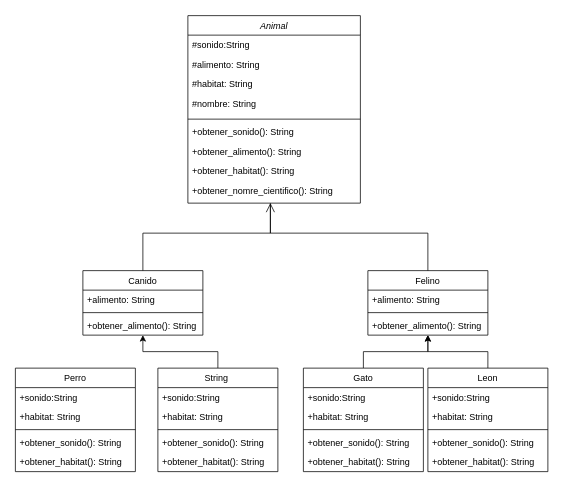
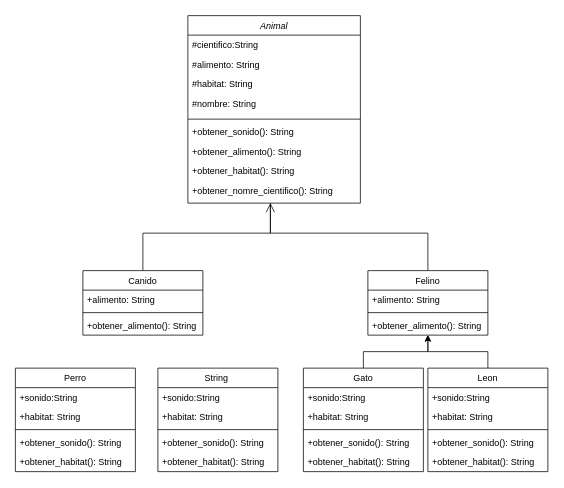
  <mxCell id="0" />
  <mxCell id="1" parent="0" />
  <mxCell id="2" value="" style="group" vertex="1" connectable="0" parent="1"><mxGeometry x="20" y="20" width="710" height="608" as="geometry" /></mxCell>
  <mxCell id="3" value="Animal" style="swimlane;fontStyle=2;align=center;verticalAlign=top;childLayout=stackLayout;horizontal=1;startSize=26;horizontalStack=0;resizeParent=1;resizeLast=0;collapsible=1;marginBottom=0;rounded=0;shadow=0;strokeWidth=1;" parent="2" vertex="1"><mxGeometry x="230" width="230" height="250" as="geometry"><mxRectangle x="230" y="140" width="160" height="26" as="alternateBounds" /></mxGeometry></mxCell>
- <mxCell id="4" value="#sonido:String " style="text;align=left;verticalAlign=top;spacingLeft=4;spacingRight=4;overflow=hidden;rotatable=0;points=[[0,0.5],[1,0.5]];portConstraint=eastwest;" parent="3" vertex="1"><mxGeometry y="26" width="230" height="26" as="geometry" /></mxCell>
+ <mxCell id="4" value="#cientifico:String " style="text;align=left;verticalAlign=top;spacingLeft=4;spacingRight=4;overflow=hidden;rotatable=0;points=[[0,0.5],[1,0.5]];portConstraint=eastwest;" parent="3" vertex="1"><mxGeometry y="26" width="230" height="26" as="geometry" /></mxCell>
  <mxCell id="5" value="#alimento: String" style="text;align=left;verticalAlign=top;spacingLeft=4;spacingRight=4;overflow=hidden;rotatable=0;points=[[0,0.5],[1,0.5]];portConstraint=eastwest;rounded=0;shadow=0;html=0;" parent="3" vertex="1"><mxGeometry y="52" width="230" height="26" as="geometry" /></mxCell>
  <mxCell id="6" value="#habitat: String" style="text;align=left;verticalAlign=top;spacingLeft=4;spacingRight=4;overflow=hidden;rotatable=0;points=[[0,0.5],[1,0.5]];portConstraint=eastwest;rounded=0;shadow=0;html=0;" parent="3" vertex="1"><mxGeometry y="78" width="230" height="26" as="geometry" /></mxCell>
  <mxCell id="7" value="#nombre: String" style="text;align=left;verticalAlign=top;spacingLeft=4;spacingRight=4;overflow=hidden;rotatable=0;points=[[0,0.5],[1,0.5]];portConstraint=eastwest;" parent="3" vertex="1"><mxGeometry y="104" width="230" height="30" as="geometry" /></mxCell>
  <mxCell id="8" value="" style="line;html=1;strokeWidth=1;align=left;verticalAlign=middle;spacingTop=-1;spacingLeft=3;spacingRight=3;rotatable=0;labelPosition=right;points=[];portConstraint=eastwest;" parent="3" vertex="1"><mxGeometry y="134" width="230" height="8" as="geometry" /></mxCell>
  <mxCell id="9" value="+obtener_sonido(): String" style="text;align=left;verticalAlign=top;spacingLeft=4;spacingRight=4;overflow=hidden;rotatable=0;points=[[0,0.5],[1,0.5]];portConstraint=eastwest;fontStyle=0" vertex="1" parent="3"><mxGeometry y="142" width="230" height="26" as="geometry" /></mxCell>
  <mxCell id="10" value="+obtener_alimento(): String" style="text;align=left;verticalAlign=top;spacingLeft=4;spacingRight=4;overflow=hidden;rotatable=0;points=[[0,0.5],[1,0.5]];portConstraint=eastwest;fontStyle=0" vertex="1" parent="3"><mxGeometry y="168" width="230" height="26" as="geometry" /></mxCell>
  <mxCell id="11" value="+obtener_habitat(): String" style="text;align=left;verticalAlign=top;spacingLeft=4;spacingRight=4;overflow=hidden;rotatable=0;points=[[0,0.5],[1,0.5]];portConstraint=eastwest;fontStyle=0" vertex="1" parent="3"><mxGeometry y="194" width="230" height="26" as="geometry" /></mxCell>
  <mxCell id="12" value="+obtener_nomre_cientifico(): String" style="text;align=left;verticalAlign=top;spacingLeft=4;spacingRight=4;overflow=hidden;rotatable=0;points=[[0,0.5],[1,0.5]];portConstraint=eastwest;fontStyle=0" vertex="1" parent="3"><mxGeometry y="220" width="230" height="26" as="geometry" /></mxCell>
  <mxCell id="13" value="Canido" style="swimlane;fontStyle=0;align=center;verticalAlign=top;childLayout=stackLayout;horizontal=1;startSize=26;horizontalStack=0;resizeParent=1;resizeLast=0;collapsible=1;marginBottom=0;rounded=0;shadow=0;strokeWidth=1;" parent="2" vertex="1"><mxGeometry x="90" y="340" width="160" height="86" as="geometry"><mxRectangle x="130" y="380" width="160" height="26" as="alternateBounds" /></mxGeometry></mxCell>
  <mxCell id="14" value="+alimento: String" style="text;align=left;verticalAlign=top;spacingLeft=4;spacingRight=4;overflow=hidden;rotatable=0;points=[[0,0.5],[1,0.5]];portConstraint=eastwest;fontStyle=0" vertex="1" parent="13"><mxGeometry y="26" width="160" height="26" as="geometry" /></mxCell>
  <mxCell id="15" value="" style="line;html=1;strokeWidth=1;align=left;verticalAlign=middle;spacingTop=-1;spacingLeft=3;spacingRight=3;rotatable=0;labelPosition=right;points=[];portConstraint=eastwest;" parent="13" vertex="1"><mxGeometry y="52" width="160" height="8" as="geometry" /></mxCell>
  <mxCell id="16" value="+obtener_alimento(): String" style="text;align=left;verticalAlign=top;spacingLeft=4;spacingRight=4;overflow=hidden;rotatable=0;points=[[0,0.5],[1,0.5]];portConstraint=eastwest;fontStyle=0" vertex="1" parent="13"><mxGeometry y="60" width="160" height="26" as="geometry" /></mxCell>
  <mxCell id="17" value="" style="endArrow=none;endSize=10;endFill=0;shadow=0;strokeWidth=1;rounded=0;edgeStyle=elbowEdgeStyle;elbow=vertical;" parent="2" source="13" target="3" edge="1"><mxGeometry width="160" relative="1" as="geometry"><mxPoint x="170" y="153" as="sourcePoint" /><mxPoint x="170" y="153" as="targetPoint" /><Array as="points"><mxPoint x="340" y="290" /><mxPoint x="310" y="290" /><mxPoint x="340" y="280" /><mxPoint x="310" y="290" /></Array></mxGeometry></mxCell>
  <mxCell id="18" value="Felino" style="swimlane;fontStyle=0;align=center;verticalAlign=top;childLayout=stackLayout;horizontal=1;startSize=26;horizontalStack=0;resizeParent=1;resizeLast=0;collapsible=1;marginBottom=0;rounded=0;shadow=0;strokeWidth=1;" parent="2" vertex="1"><mxGeometry x="470" y="340" width="160" height="86" as="geometry"><mxRectangle x="340" y="380" width="170" height="26" as="alternateBounds" /></mxGeometry></mxCell>
  <mxCell id="19" value="+alimento: String" style="text;align=left;verticalAlign=top;spacingLeft=4;spacingRight=4;overflow=hidden;rotatable=0;points=[[0,0.5],[1,0.5]];portConstraint=eastwest;fontStyle=0" vertex="1" parent="18"><mxGeometry y="26" width="160" height="26" as="geometry" /></mxCell>
  <mxCell id="20" value="" style="line;html=1;strokeWidth=1;align=left;verticalAlign=middle;spacingTop=-1;spacingLeft=3;spacingRight=3;rotatable=0;labelPosition=right;points=[];portConstraint=eastwest;" parent="18" vertex="1"><mxGeometry y="52" width="160" height="8" as="geometry" /></mxCell>
  <mxCell id="21" value="+obtener_alimento(): String" style="text;align=left;verticalAlign=top;spacingLeft=4;spacingRight=4;overflow=hidden;rotatable=0;points=[[0,0.5],[1,0.5]];portConstraint=eastwest;fontStyle=0" vertex="1" parent="18"><mxGeometry y="60" width="160" height="26" as="geometry" /></mxCell>
  <mxCell id="22" value="" style="endArrow=open;endSize=10;endFill=0;shadow=0;strokeWidth=1;rounded=0;edgeStyle=elbowEdgeStyle;elbow=vertical;" parent="2" source="18" target="3" edge="1"><mxGeometry width="160" relative="1" as="geometry"><mxPoint x="180" y="323" as="sourcePoint" /><mxPoint x="280" y="221" as="targetPoint" /><Array as="points"><mxPoint x="340" y="290" /><mxPoint x="310" y="290" /></Array></mxGeometry></mxCell>
- <mxCell id="23" value="" style="edgeStyle=orthogonalEdgeStyle;rounded=0;orthogonalLoop=1;jettySize=auto;html=1;entryX=0.5;entryY=1;entryDx=0;entryDy=0;" edge="1" parent="2" source="24" target="13"><mxGeometry relative="1" as="geometry" /></mxCell>
  <mxCell id="24" value="String " style="swimlane;fontStyle=0;align=center;verticalAlign=top;childLayout=stackLayout;horizontal=1;startSize=26;horizontalStack=0;resizeParent=1;resizeLast=0;collapsible=1;marginBottom=0;rounded=0;shadow=0;strokeWidth=1;" vertex="1" parent="2"><mxGeometry x="190" y="470" width="160" height="138" as="geometry"><mxRectangle x="130" y="380" width="160" height="26" as="alternateBounds" /></mxGeometry></mxCell>
  <mxCell id="25" value="+sonido:String " style="text;align=left;verticalAlign=top;spacingLeft=4;spacingRight=4;overflow=hidden;rotatable=0;points=[[0,0.5],[1,0.5]];portConstraint=eastwest;" vertex="1" parent="24"><mxGeometry y="26" width="160" height="26" as="geometry" /></mxCell>
  <mxCell id="26" value="+habitat: String" style="text;align=left;verticalAlign=top;spacingLeft=4;spacingRight=4;overflow=hidden;rotatable=0;points=[[0,0.5],[1,0.5]];portConstraint=eastwest;rounded=0;shadow=0;html=0;" vertex="1" parent="24"><mxGeometry y="52" width="160" height="26" as="geometry" /></mxCell>
  <mxCell id="27" value="" style="line;html=1;strokeWidth=1;align=left;verticalAlign=middle;spacingTop=-1;spacingLeft=3;spacingRight=3;rotatable=0;labelPosition=right;points=[];portConstraint=eastwest;" vertex="1" parent="24"><mxGeometry y="78" width="160" height="8" as="geometry" /></mxCell>
  <mxCell id="28" value="+obtener_sonido(): String" style="text;align=left;verticalAlign=top;spacingLeft=4;spacingRight=4;overflow=hidden;rotatable=0;points=[[0,0.5],[1,0.5]];portConstraint=eastwest;fontStyle=0" vertex="1" parent="24"><mxGeometry y="86" width="160" height="26" as="geometry" /></mxCell>
  <mxCell id="29" value="+obtener_habitat(): String" style="text;align=left;verticalAlign=top;spacingLeft=4;spacingRight=4;overflow=hidden;rotatable=0;points=[[0,0.5],[1,0.5]];portConstraint=eastwest;fontStyle=0" vertex="1" parent="24"><mxGeometry y="112" width="160" height="26" as="geometry" /></mxCell>
  <mxCell id="30" value="Perro" style="swimlane;fontStyle=0;align=center;verticalAlign=top;childLayout=stackLayout;horizontal=1;startSize=26;horizontalStack=0;resizeParent=1;resizeLast=0;collapsible=1;marginBottom=0;rounded=0;shadow=0;strokeWidth=1;" vertex="1" parent="2"><mxGeometry y="470" width="160" height="138" as="geometry"><mxRectangle x="130" y="380" width="160" height="26" as="alternateBounds" /></mxGeometry></mxCell>
  <mxCell id="31" value="+sonido:String " style="text;align=left;verticalAlign=top;spacingLeft=4;spacingRight=4;overflow=hidden;rotatable=0;points=[[0,0.5],[1,0.5]];portConstraint=eastwest;" vertex="1" parent="30"><mxGeometry y="26" width="160" height="26" as="geometry" /></mxCell>
  <mxCell id="32" value="+habitat: String" style="text;align=left;verticalAlign=top;spacingLeft=4;spacingRight=4;overflow=hidden;rotatable=0;points=[[0,0.5],[1,0.5]];portConstraint=eastwest;rounded=0;shadow=0;html=0;" vertex="1" parent="30"><mxGeometry y="52" width="160" height="26" as="geometry" /></mxCell>
  <mxCell id="33" value="" style="line;html=1;strokeWidth=1;align=left;verticalAlign=middle;spacingTop=-1;spacingLeft=3;spacingRight=3;rotatable=0;labelPosition=right;points=[];portConstraint=eastwest;" vertex="1" parent="30"><mxGeometry y="78" width="160" height="8" as="geometry" /></mxCell>
  <mxCell id="34" value="+obtener_sonido(): String" style="text;align=left;verticalAlign=top;spacingLeft=4;spacingRight=4;overflow=hidden;rotatable=0;points=[[0,0.5],[1,0.5]];portConstraint=eastwest;fontStyle=0" vertex="1" parent="30"><mxGeometry y="86" width="160" height="26" as="geometry" /></mxCell>
  <mxCell id="35" value="+obtener_habitat(): String" style="text;align=left;verticalAlign=top;spacingLeft=4;spacingRight=4;overflow=hidden;rotatable=0;points=[[0,0.5],[1,0.5]];portConstraint=eastwest;fontStyle=0" vertex="1" parent="30"><mxGeometry y="112" width="160" height="26" as="geometry" /></mxCell>
  <mxCell id="36" value="" style="edgeStyle=orthogonalEdgeStyle;rounded=0;orthogonalLoop=1;jettySize=auto;html=1;entryX=0.5;entryY=1;entryDx=0;entryDy=0;" edge="1" parent="2" source="37" target="18"><mxGeometry relative="1" as="geometry" /></mxCell>
  <mxCell id="37" value="Gato" style="swimlane;fontStyle=0;align=center;verticalAlign=top;childLayout=stackLayout;horizontal=1;startSize=26;horizontalStack=0;resizeParent=1;resizeLast=0;collapsible=1;marginBottom=0;rounded=0;shadow=0;strokeWidth=1;" vertex="1" parent="2"><mxGeometry x="384" y="470" width="160" height="138" as="geometry"><mxRectangle x="340" y="380" width="170" height="26" as="alternateBounds" /></mxGeometry></mxCell>
  <mxCell id="38" value="+sonido:String " style="text;align=left;verticalAlign=top;spacingLeft=4;spacingRight=4;overflow=hidden;rotatable=0;points=[[0,0.5],[1,0.5]];portConstraint=eastwest;" vertex="1" parent="37"><mxGeometry y="26" width="160" height="26" as="geometry" /></mxCell>
  <mxCell id="39" value="+habitat: String" style="text;align=left;verticalAlign=top;spacingLeft=4;spacingRight=4;overflow=hidden;rotatable=0;points=[[0,0.5],[1,0.5]];portConstraint=eastwest;rounded=0;shadow=0;html=0;" vertex="1" parent="37"><mxGeometry y="52" width="160" height="26" as="geometry" /></mxCell>
  <mxCell id="40" value="" style="line;html=1;strokeWidth=1;align=left;verticalAlign=middle;spacingTop=-1;spacingLeft=3;spacingRight=3;rotatable=0;labelPosition=right;points=[];portConstraint=eastwest;" vertex="1" parent="37"><mxGeometry y="78" width="160" height="8" as="geometry" /></mxCell>
  <mxCell id="41" value="+obtener_sonido(): String" style="text;align=left;verticalAlign=top;spacingLeft=4;spacingRight=4;overflow=hidden;rotatable=0;points=[[0,0.5],[1,0.5]];portConstraint=eastwest;fontStyle=0" vertex="1" parent="37"><mxGeometry y="86" width="160" height="26" as="geometry" /></mxCell>
  <mxCell id="42" value="+obtener_habitat(): String" style="text;align=left;verticalAlign=top;spacingLeft=4;spacingRight=4;overflow=hidden;rotatable=0;points=[[0,0.5],[1,0.5]];portConstraint=eastwest;fontStyle=0" vertex="1" parent="37"><mxGeometry y="112" width="160" height="26" as="geometry" /></mxCell>
  <mxCell id="43" value="" style="edgeStyle=orthogonalEdgeStyle;rounded=0;orthogonalLoop=1;jettySize=auto;html=1;entryX=0.5;entryY=1;entryDx=0;entryDy=0;" edge="1" parent="2" source="44" target="18"><mxGeometry relative="1" as="geometry" /></mxCell>
  <mxCell id="44" value="Leon" style="swimlane;fontStyle=0;align=center;verticalAlign=top;childLayout=stackLayout;horizontal=1;startSize=26;horizontalStack=0;resizeParent=1;resizeLast=0;collapsible=1;marginBottom=0;rounded=0;shadow=0;strokeWidth=1;" vertex="1" parent="2"><mxGeometry x="550" y="470" width="160" height="138" as="geometry"><mxRectangle x="340" y="380" width="170" height="26" as="alternateBounds" /></mxGeometry></mxCell>
  <mxCell id="45" value="+sonido:String " style="text;align=left;verticalAlign=top;spacingLeft=4;spacingRight=4;overflow=hidden;rotatable=0;points=[[0,0.5],[1,0.5]];portConstraint=eastwest;" vertex="1" parent="44"><mxGeometry y="26" width="160" height="26" as="geometry" /></mxCell>
  <mxCell id="46" value="+habitat: String" style="text;align=left;verticalAlign=top;spacingLeft=4;spacingRight=4;overflow=hidden;rotatable=0;points=[[0,0.5],[1,0.5]];portConstraint=eastwest;rounded=0;shadow=0;html=0;" vertex="1" parent="44"><mxGeometry y="52" width="160" height="26" as="geometry" /></mxCell>
  <mxCell id="47" value="" style="line;html=1;strokeWidth=1;align=left;verticalAlign=middle;spacingTop=-1;spacingLeft=3;spacingRight=3;rotatable=0;labelPosition=right;points=[];portConstraint=eastwest;" vertex="1" parent="44"><mxGeometry y="78" width="160" height="8" as="geometry" /></mxCell>
  <mxCell id="48" value="+obtener_sonido(): String" style="text;align=left;verticalAlign=top;spacingLeft=4;spacingRight=4;overflow=hidden;rotatable=0;points=[[0,0.5],[1,0.5]];portConstraint=eastwest;fontStyle=0" vertex="1" parent="44"><mxGeometry y="86" width="160" height="26" as="geometry" /></mxCell>
  <mxCell id="49" value="+obtener_habitat(): String" style="text;align=left;verticalAlign=top;spacingLeft=4;spacingRight=4;overflow=hidden;rotatable=0;points=[[0,0.5],[1,0.5]];portConstraint=eastwest;fontStyle=0" vertex="1" parent="44"><mxGeometry y="112" width="160" height="26" as="geometry" /></mxCell>
